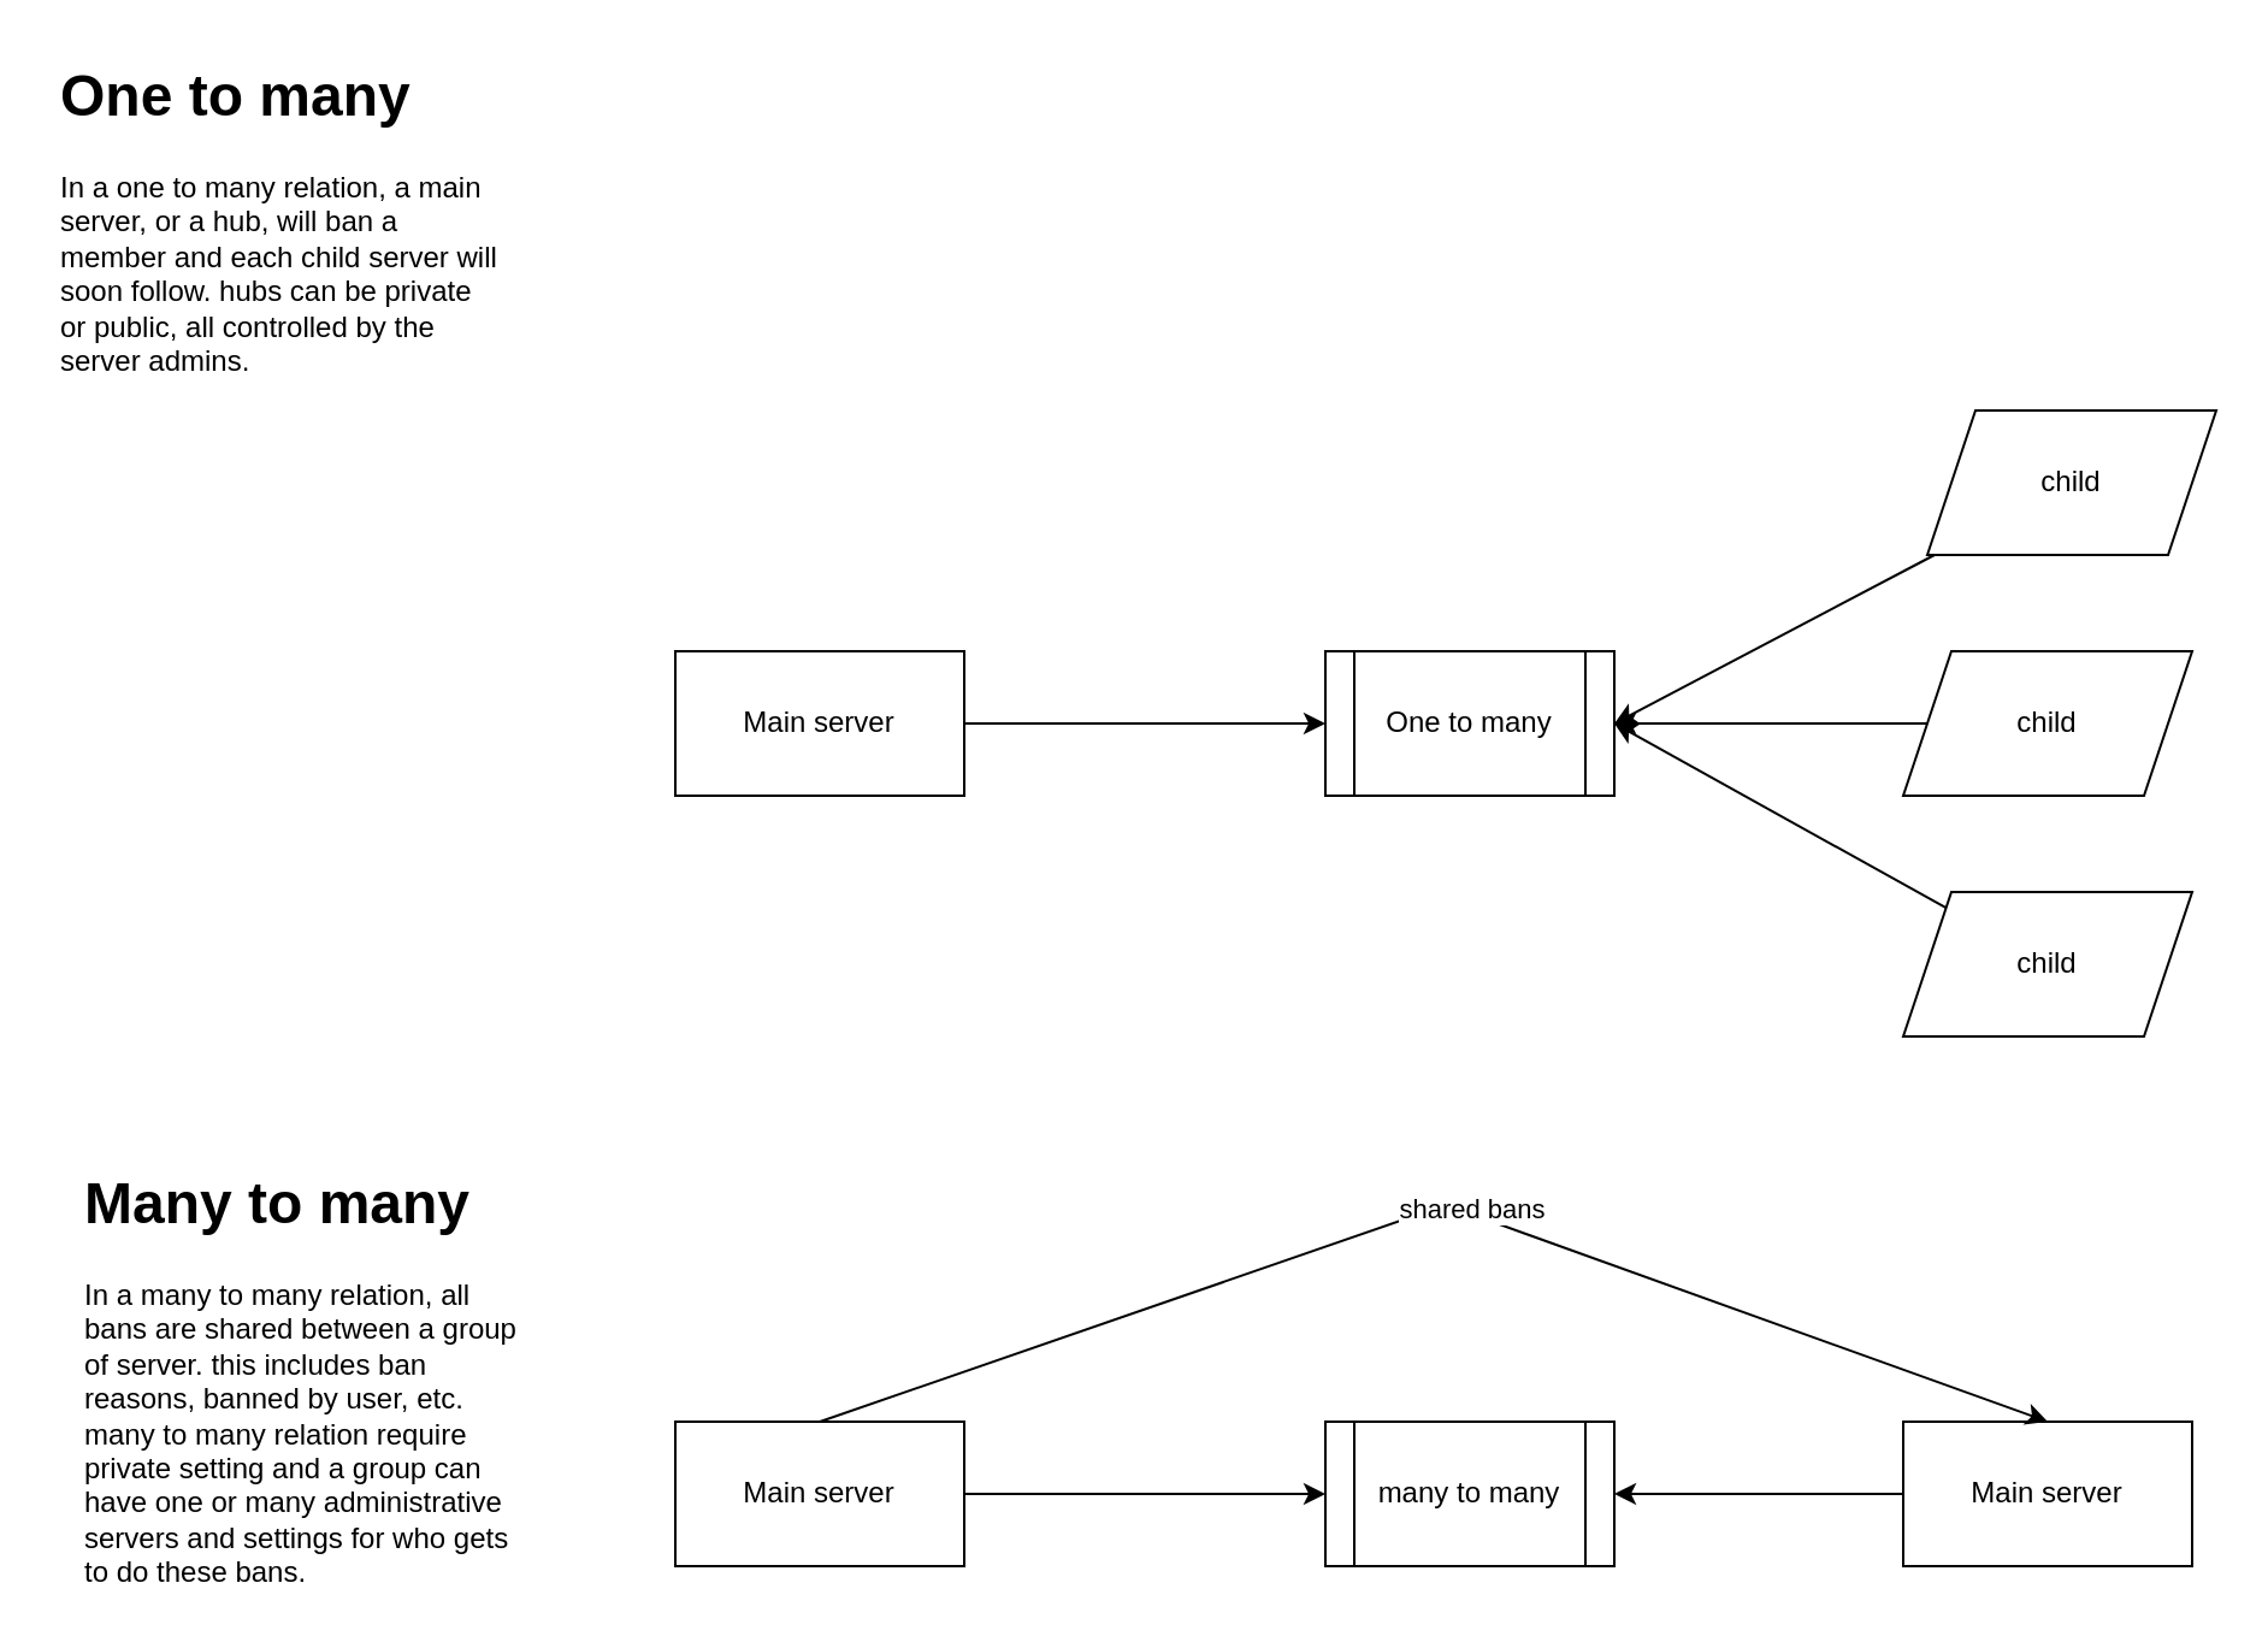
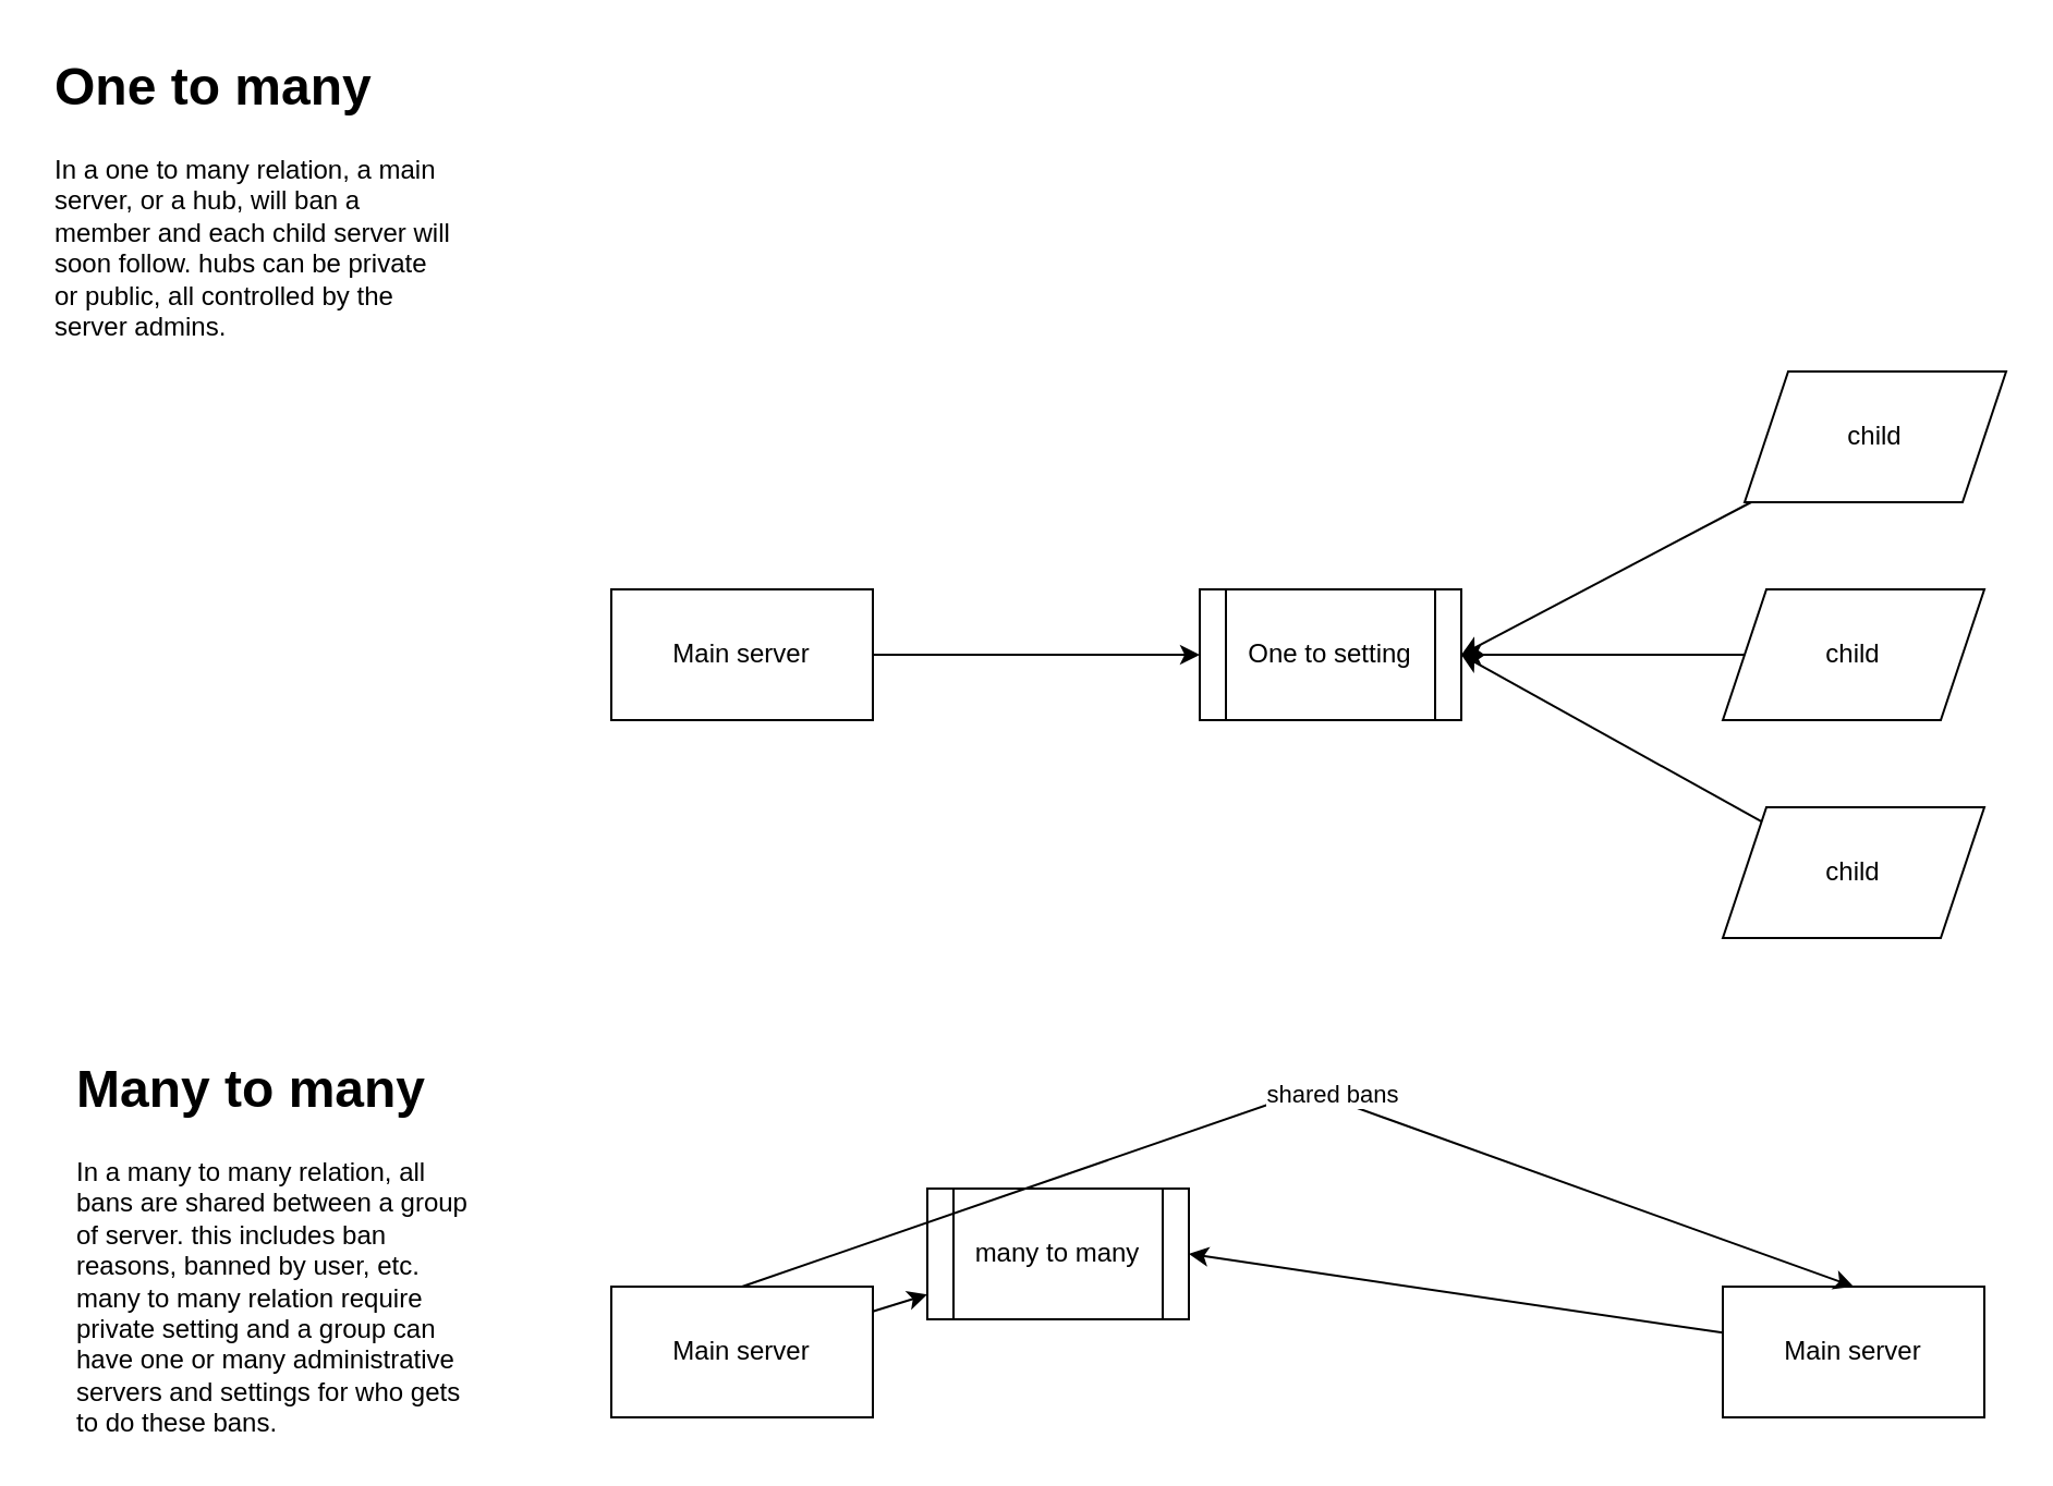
  <mxCell id="0" />
  <mxCell id="1" parent="0" />
  <mxCell id="2" style="edgeStyle=none;html=1;" edge="1" parent="1" source="3" target="4"><mxGeometry relative="1" as="geometry" /></mxCell>
  <mxCell id="3" value="Main server" style="rounded=0;whiteSpace=wrap;html=1;" vertex="1" parent="1"><mxGeometry x="280" y="270" width="120" height="60" as="geometry" /></mxCell>
- <mxCell id="4" value="One to many" style="shape=process;whiteSpace=wrap;html=1;backgroundOutline=1;" vertex="1" parent="1"><mxGeometry x="550" y="270" width="120" height="60" as="geometry" /></mxCell>
+ <mxCell id="4" value="One to setting" style="shape=process;whiteSpace=wrap;html=1;backgroundOutline=1;" vertex="1" parent="1"><mxGeometry x="550" y="270" width="120" height="60" as="geometry" /></mxCell>
  <mxCell id="5" style="edgeStyle=none;html=1;entryX=1;entryY=0.5;entryDx=0;entryDy=0;" edge="1" parent="1" source="6" target="4"><mxGeometry relative="1" as="geometry" /></mxCell>
  <mxCell id="6" value="child" style="shape=parallelogram;perimeter=parallelogramPerimeter;whiteSpace=wrap;html=1;fixedSize=1;" vertex="1" parent="1"><mxGeometry x="800" y="170" width="120" height="60" as="geometry" /></mxCell>
  <mxCell id="7" style="edgeStyle=none;html=1;" edge="1" parent="1" source="8"><mxGeometry relative="1" as="geometry"><mxPoint x="670" y="300" as="targetPoint" /></mxGeometry></mxCell>
  <mxCell id="8" value="child" style="shape=parallelogram;perimeter=parallelogramPerimeter;whiteSpace=wrap;html=1;fixedSize=1;" vertex="1" parent="1"><mxGeometry x="790" y="270" width="120" height="60" as="geometry" /></mxCell>
  <mxCell id="9" style="edgeStyle=none;html=1;entryX=1;entryY=0.5;entryDx=0;entryDy=0;" edge="1" parent="1" source="10" target="4"><mxGeometry relative="1" as="geometry" /></mxCell>
  <mxCell id="10" value="child" style="shape=parallelogram;perimeter=parallelogramPerimeter;whiteSpace=wrap;html=1;fixedSize=1;" vertex="1" parent="1"><mxGeometry x="790" y="370" width="120" height="60" as="geometry" /></mxCell>
  <mxCell id="11" style="edgeStyle=none;html=1;" edge="1" parent="1" source="12" target="13"><mxGeometry relative="1" as="geometry" /></mxCell>
  <mxCell id="12" value="Main server" style="rounded=0;whiteSpace=wrap;html=1;" vertex="1" parent="1"><mxGeometry x="280" y="590" width="120" height="60" as="geometry" /></mxCell>
- <mxCell id="13" value="many to many" style="shape=process;whiteSpace=wrap;html=1;backgroundOutline=1;" vertex="1" parent="1"><mxGeometry x="550" y="590" width="120" height="60" as="geometry" /></mxCell>
+ <mxCell id="13" value="many to many" style="shape=process;whiteSpace=wrap;html=1;backgroundOutline=1;" vertex="1" parent="1"><mxGeometry x="425" y="545" width="120" height="60" as="geometry" /></mxCell>
  <mxCell id="14" style="edgeStyle=none;html=1;entryX=1;entryY=0.5;entryDx=0;entryDy=0;" edge="1" parent="1" source="15" target="13"><mxGeometry relative="1" as="geometry" /></mxCell>
  <mxCell id="15" value="Main server" style="rounded=0;whiteSpace=wrap;html=1;" vertex="1" parent="1"><mxGeometry x="790" y="590" width="120" height="60" as="geometry" /></mxCell>
  <mxCell id="16" value="" style="endArrow=classic;html=1;exitX=0.5;exitY=0;exitDx=0;exitDy=0;entryX=0.5;entryY=0;entryDx=0;entryDy=0;" edge="1" parent="1" source="12" target="15"><mxGeometry relative="1" as="geometry"><mxPoint x="510" y="570" as="sourcePoint" /><mxPoint x="610" y="570" as="targetPoint" /><Array as="points"><mxPoint x="600" y="500" /></Array></mxGeometry></mxCell>
  <mxCell id="17" value="shared bans" style="edgeLabel;resizable=0;html=1;align=center;verticalAlign=middle;" connectable="0" vertex="1" parent="16"><mxGeometry relative="1" as="geometry"><mxPoint x="15" as="offset" /></mxGeometry></mxCell>
  <mxCell id="18" value="&lt;h1&gt;One to many&lt;/h1&gt;&lt;p&gt;In a one to many relation, a main server, or a hub, will ban a member and each child server will soon follow. hubs can be private or public, all controlled by the server admins.&lt;/p&gt;" style="text;html=1;strokeColor=none;fillColor=none;spacing=5;spacingTop=-20;whiteSpace=wrap;overflow=hidden;rounded=0;" vertex="1" parent="1"><mxGeometry x="20" y="20" width="190" height="180" as="geometry" /></mxCell>
  <mxCell id="19" value="&lt;h1&gt;Many to many&lt;/h1&gt;&lt;p&gt;In a many to many relation, all bans are shared between a group of server. this includes ban reasons, banned by user, etc.&lt;br&gt;many to many relation require private setting and a group can have one or many administrative servers and settings for who gets to do these bans.&lt;/p&gt;" style="text;html=1;strokeColor=none;fillColor=none;spacing=5;spacingTop=-20;whiteSpace=wrap;overflow=hidden;rounded=0;" vertex="1" parent="1"><mxGeometry x="30" y="480" width="190" height="180" as="geometry" /></mxCell>
